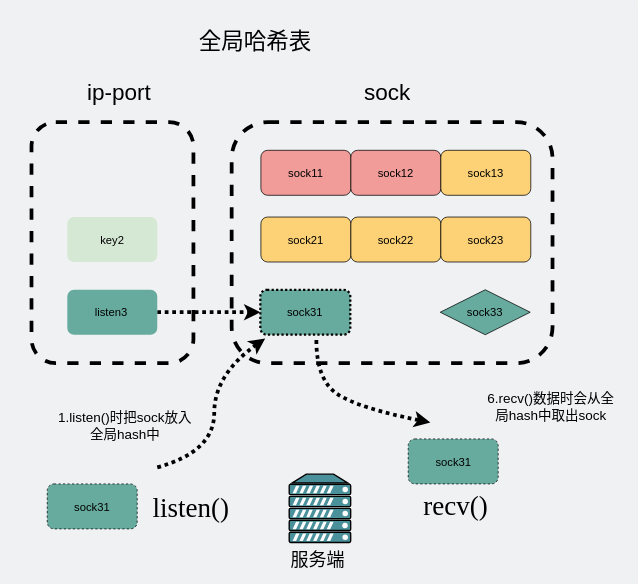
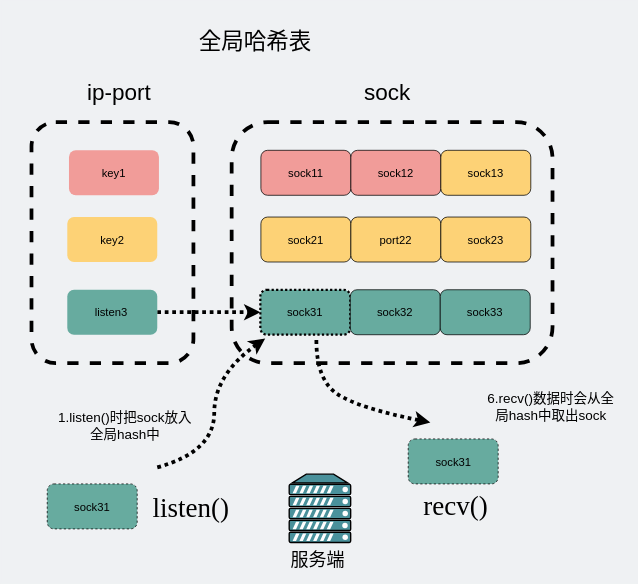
  <mxCell id="0" />
  <mxCell id="1" parent="0" />
  <mxCell id="2" value="" style="rounded=1;whiteSpace=wrap;html=1;strokeColor=#000000;fillColor=none;dashed=1;strokeWidth=5;" parent="1" vertex="1"><mxGeometry x="308" y="162.4" width="428" height="321.6" as="geometry" /></mxCell>
  <mxCell id="3" value="" style="rounded=1;whiteSpace=wrap;html=1;strokeColor=#000000;fillColor=none;dashed=1;strokeWidth=5;" parent="1" vertex="1"><mxGeometry x="41" y="162.4" width="216" height="321.6" as="geometry" /></mxCell>
  <mxCell id="4" style="edgeStyle=orthogonalEdgeStyle;rounded=0;orthogonalLoop=1;jettySize=auto;html=1;exitX=1;exitY=0.5;exitDx=0;exitDy=0;fontSize=15;dashed=1;strokeWidth=5;dashPattern=1 1;" parent="1" source="5" target="12" edge="1"><mxGeometry relative="1" as="geometry" /></mxCell>
  <mxCell id="5" value="" style="rounded=1;whiteSpace=wrap;html=1;strokeColor=none;fillColor=#67AB9F;fontSize=15;" parent="1" vertex="1"><mxGeometry x="88.75" y="386" width="120" height="60" as="geometry" /></mxCell>
  <mxCell id="6" value="listen3" style="text;html=1;strokeColor=none;fillColor=none;align=center;verticalAlign=middle;whiteSpace=wrap;rounded=0;fontSize=15;" parent="1" vertex="1"><mxGeometry x="106.75" y="406" width="81" height="20" as="geometry" /></mxCell>
- <mxCell id="7" value="key2" style="rounded=1;whiteSpace=wrap;html=1;strokeColor=none;fillColor=#d5e8d4;fontSize=15;" parent="1" vertex="1"><mxGeometry x="88.75" y="289" width="120" height="60" as="geometry" /></mxCell>
+ <mxCell id="7" value="key2" style="rounded=1;whiteSpace=wrap;html=1;strokeColor=none;fillColor=#FDD276;fontSize=15;" parent="1" vertex="1"><mxGeometry x="88.75" y="289" width="120" height="60" as="geometry" /></mxCell>
  <mxCell id="8" value="" style="fontColor=#0066CC;verticalAlign=top;verticalLabelPosition=bottom;labelPosition=center;align=center;html=1;outlineConnect=0;gradientColor=none;gradientDirection=north;strokeWidth=2;shape=mxgraph.networks.server;fillColor=#4A919B;" parent="1" vertex="1"><mxGeometry x="384.75" y="632" width="82" height="91.11" as="geometry" /></mxCell>
  <mxCell id="9" value="&lt;pre style=&quot;font-family: &amp;#34;source code pro&amp;#34; ; font-size: 30px&quot;&gt;&lt;pre style=&quot;font-family: &amp;#34;source code pro&amp;#34;&quot;&gt;全局哈希表&lt;/pre&gt;&lt;/pre&gt;" style="text;html=1;strokeColor=none;fillColor=none;align=center;verticalAlign=middle;whiteSpace=wrap;rounded=0;dashed=1;" parent="1" vertex="1"><mxGeometry x="20" y="20" width="639.25" height="69" as="geometry" /></mxCell>
  <mxCell id="10" value="&lt;pre style=&quot;font-family: &amp;#34;source code pro&amp;#34;&quot;&gt;&lt;font style=&quot;font-size: 36px&quot;&gt;listen()&lt;/font&gt;&lt;/pre&gt;" style="text;html=1;strokeColor=none;fillColor=none;align=center;verticalAlign=middle;whiteSpace=wrap;rounded=0;dashed=1;" parent="1" vertex="1"><mxGeometry x="191" y="667.56" width="125.5" height="20" as="geometry" /></mxCell>
+ <mxCell id="11" value="key1" style="rounded=1;whiteSpace=wrap;html=1;strokeColor=none;fillColor=#F19C99;fontSize=15;" parent="1" vertex="1"><mxGeometry x="91" y="200" width="120" height="60" as="geometry" /></mxCell>
  <mxCell id="12" value="sock31" style="rounded=1;whiteSpace=wrap;html=1;fontSize=15;dashed=1;fillColor=#67AB9F;strokeWidth=3;dashPattern=1 1;" parent="1" vertex="1"><mxGeometry x="346.25" y="386" width="120" height="60" as="geometry" /></mxCell>
- <mxCell id="14" value="sock33" style="rhombus;whiteSpace=wrap;html=1;fillColor=#67AB9F;fontSize=15;" parent="1" vertex="1"><mxGeometry x="586.25" y="386" width="120" height="60" as="geometry" /></mxCell>
+ <mxCell id="13" value="sock32" style="rounded=1;whiteSpace=wrap;html=1;fillColor=#67AB9F;fontSize=15;" parent="1" vertex="1"><mxGeometry x="466.25" y="386" width="120" height="60" as="geometry" /></mxCell>
+ <mxCell id="14" value="sock33" style="rounded=1;whiteSpace=wrap;html=1;fillColor=#67AB9F;fontSize=15;" parent="1" vertex="1"><mxGeometry x="586.25" y="386" width="120" height="60" as="geometry" /></mxCell>
  <mxCell id="15" value="&lt;span style=&quot;font-size: 30px&quot;&gt;ip-port&lt;/span&gt;" style="text;html=1;strokeColor=none;fillColor=none;align=center;verticalAlign=middle;whiteSpace=wrap;rounded=0;" parent="1" vertex="1"><mxGeometry x="48" y="91" width="219.5" height="61" as="geometry" /></mxCell>
  <mxCell id="16" value="sock21" style="rounded=1;whiteSpace=wrap;html=1;fillColor=#FDD276;fontSize=15;" parent="1" vertex="1"><mxGeometry x="347" y="289" width="120" height="60" as="geometry" /></mxCell>
- <mxCell id="17" value="sock22" style="rounded=1;whiteSpace=wrap;html=1;fillColor=#FDD276;fontSize=15;" parent="1" vertex="1"><mxGeometry x="467" y="289" width="120" height="60" as="geometry" /></mxCell>
+ <mxCell id="17" value="port22" style="rounded=1;whiteSpace=wrap;html=1;fillColor=#FDD276;fontSize=15;" parent="1" vertex="1"><mxGeometry x="467" y="289" width="120" height="60" as="geometry" /></mxCell>
  <mxCell id="18" value="sock23" style="rounded=1;whiteSpace=wrap;html=1;fillColor=#FDD276;fontSize=15;" parent="1" vertex="1"><mxGeometry x="587" y="289" width="120" height="60" as="geometry" /></mxCell>
  <mxCell id="19" value="sock11" style="rounded=1;whiteSpace=wrap;html=1;fillColor=#F19C99;fontSize=15;" parent="1" vertex="1"><mxGeometry x="347" y="200" width="120" height="60" as="geometry" /></mxCell>
  <mxCell id="20" value="sock12" style="rounded=1;whiteSpace=wrap;html=1;fillColor=#F19C99;fontSize=15;" parent="1" vertex="1"><mxGeometry x="467" y="200" width="120" height="60" as="geometry" /></mxCell>
  <mxCell id="21" value="sock13" style="rounded=1;whiteSpace=wrap;html=1;fillColor=#fdd276;fontSize=15;" parent="1" vertex="1"><mxGeometry x="587" y="200" width="120" height="60" as="geometry" /></mxCell>
  <mxCell id="22" value="&lt;font style=&quot;font-size: 30px&quot;&gt;sock&lt;/font&gt;" style="text;html=1;strokeColor=none;fillColor=none;align=center;verticalAlign=middle;whiteSpace=wrap;rounded=0;" parent="1" vertex="1"><mxGeometry x="406" y="91" width="219.5" height="61" as="geometry" /></mxCell>
  <mxCell id="23" value="&lt;font style=&quot;font-size: 18px&quot;&gt;1.listen()时把sock放入全局hash中&lt;/font&gt;" style="text;html=1;strokeColor=none;fillColor=none;align=center;verticalAlign=middle;whiteSpace=wrap;rounded=0;fontSize=15;" parent="1" vertex="1"><mxGeometry x="72" y="541" width="188" height="54" as="geometry" /></mxCell>
  <mxCell id="24" value="" style="curved=1;endArrow=classic;html=1;dashed=1;dashPattern=1 1;strokeWidth=5;" parent="1" edge="1"><mxGeometry width="50" height="50" relative="1" as="geometry"><mxPoint x="208.75" y="623" as="sourcePoint" /><mxPoint x="352.75" y="451" as="targetPoint" /><Array as="points"><mxPoint x="284.75" y="602" /><mxPoint x="284.75" y="499" /></Array></mxGeometry></mxCell>
  <mxCell id="25" value="sock31" style="rounded=1;whiteSpace=wrap;html=1;fontSize=15;dashed=1;fillColor=#67AB9F;" parent="1" vertex="1"><mxGeometry x="62" y="645" width="120" height="60" as="geometry" /></mxCell>
  <mxCell id="26" value="&lt;pre style=&quot;font-family: &amp;#34;source code pro&amp;#34;&quot;&gt;&lt;font style=&quot;font-size: 36px&quot;&gt;recv()&lt;/font&gt;&lt;/pre&gt;" style="text;html=1;strokeColor=none;fillColor=none;align=center;verticalAlign=middle;whiteSpace=wrap;rounded=0;dashed=1;" parent="1" vertex="1"><mxGeometry x="543.5" y="665" width="125.5" height="20" as="geometry" /></mxCell>
  <mxCell id="27" value="" style="curved=1;endArrow=classic;html=1;dashed=1;dashPattern=1 1;strokeWidth=5;" parent="1" edge="1"><mxGeometry width="50" height="50" relative="1" as="geometry"><mxPoint x="421" y="453" as="sourcePoint" /><mxPoint x="573" y="563" as="targetPoint" /><Array as="points"><mxPoint x="421" y="507" /><mxPoint x="478" y="544" /></Array></mxGeometry></mxCell>
  <mxCell id="28" value="&lt;font style=&quot;font-size: 18px&quot;&gt;6.recv()数据时会从全局hash中取出sock&lt;/font&gt;" style="text;html=1;strokeColor=none;fillColor=none;align=center;verticalAlign=middle;whiteSpace=wrap;rounded=0;fontSize=15;" parent="1" vertex="1"><mxGeometry x="640" y="516" width="188" height="54" as="geometry" /></mxCell>
  <mxCell id="29" value="sock31" style="rounded=1;whiteSpace=wrap;html=1;fontSize=15;dashed=1;fillColor=#67AB9F;" parent="1" vertex="1"><mxGeometry x="543.5" y="585" width="120" height="60" as="geometry" /></mxCell>
  <mxCell id="30" value="&lt;pre style=&quot;font-family: &amp;#34;source code pro&amp;#34;&quot;&gt;&lt;font style=&quot;font-size: 24px&quot;&gt;服务端&lt;/font&gt;&lt;/pre&gt;" style="text;html=1;strokeColor=none;fillColor=none;align=center;verticalAlign=middle;whiteSpace=wrap;rounded=0;dashed=1;" parent="1" vertex="1"><mxGeometry x="360" y="737" width="125.5" height="20" as="geometry" /></mxCell>
